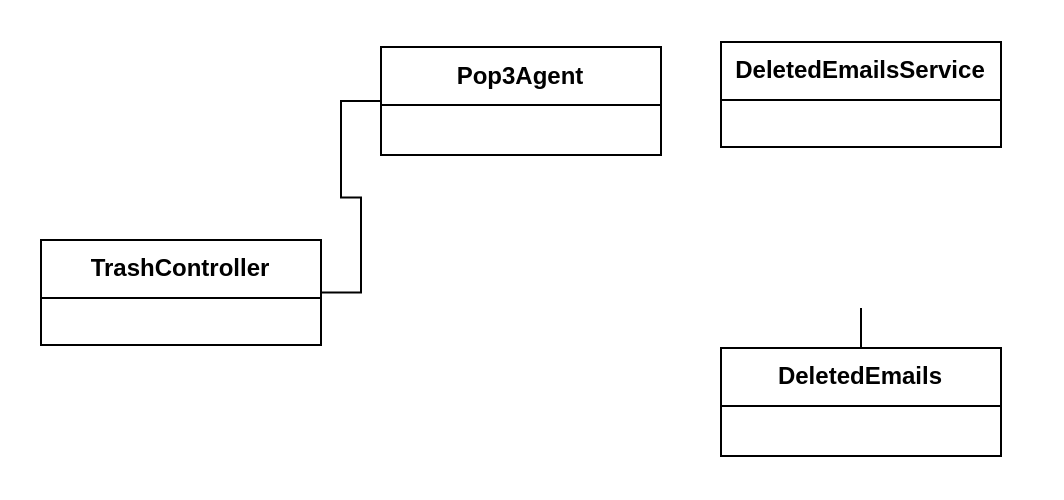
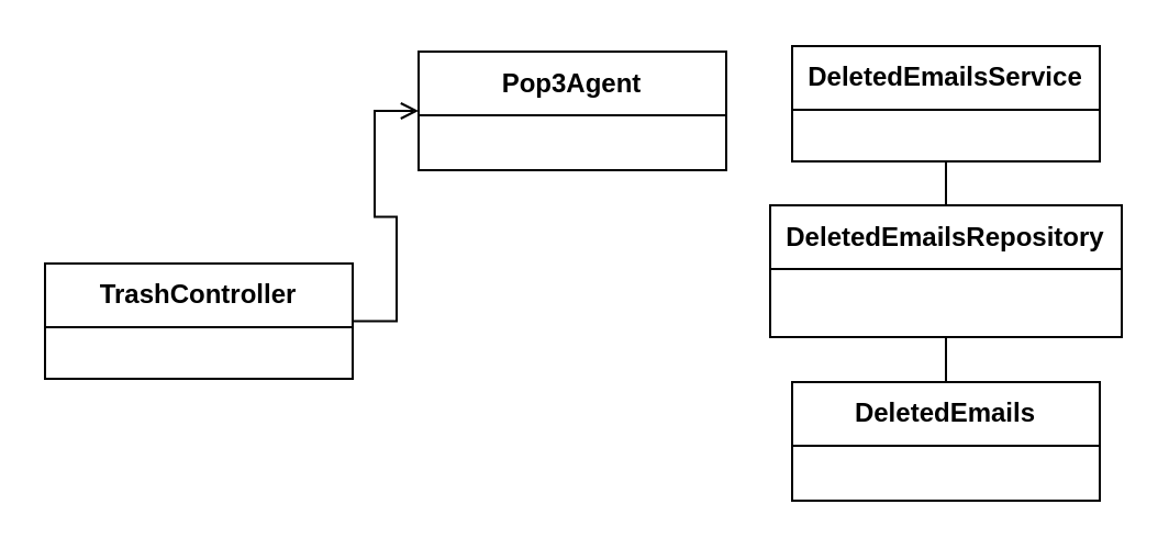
  <mxCell id="0" />
  <mxCell id="1" parent="0" />
- <mxCell id="2" style="edgeStyle=orthogonalEdgeStyle;rounded=0;orthogonalLoop=1;jettySize=auto;html=1;exitX=1;exitY=0.5;exitDx=0;exitDy=0;entryX=0;entryY=0.5;entryDx=0;entryDy=0;endArrow=none;endFill=0;" parent="1" source="3" target="4" edge="1"><mxGeometry relative="1" as="geometry" /></mxCell>
+ <mxCell id="2" style="edgeStyle=orthogonalEdgeStyle;rounded=0;orthogonalLoop=1;jettySize=auto;html=1;exitX=1;exitY=0.5;exitDx=0;exitDy=0;entryX=0;entryY=0.5;entryDx=0;entryDy=0;endArrow=open;endFill=0;" parent="1" source="3" target="4" edge="1"><mxGeometry relative="1" as="geometry" /></mxCell>
  <mxCell id="3" value="TrashController" style="swimlane;fontStyle=1;align=center;verticalAlign=middle;childLayout=stackLayout;horizontal=1;startSize=29;horizontalStack=0;resizeParent=1;resizeParentMax=0;resizeLast=0;collapsible=0;marginBottom=0;html=1;whiteSpace=wrap;" parent="1" vertex="1"><mxGeometry x="20" y="119.5" width="140" height="52.5" as="geometry" /></mxCell>
  <mxCell id="4" value="&lt;div&gt;&lt;span style=&quot;background-color: initial;&quot;&gt;Pop3Agent&lt;/span&gt;&lt;br&gt;&lt;/div&gt;" style="swimlane;fontStyle=1;align=center;verticalAlign=middle;childLayout=stackLayout;horizontal=1;startSize=29;horizontalStack=0;resizeParent=1;resizeParentMax=0;resizeLast=0;collapsible=0;marginBottom=0;html=1;whiteSpace=wrap;" parent="1" vertex="1"><mxGeometry x="190" y="23" width="140" height="54" as="geometry" /></mxCell>
+ <mxCell id="5" style="edgeStyle=orthogonalEdgeStyle;rounded=0;orthogonalLoop=1;jettySize=auto;html=1;entryX=0.5;entryY=0;entryDx=0;entryDy=0;endArrow=none;endFill=0;" parent="1" source="6" target="7" edge="1"><mxGeometry relative="1" as="geometry" /></mxCell>
  <mxCell id="6" value="DeletedEmailsService" style="swimlane;fontStyle=1;align=center;verticalAlign=middle;childLayout=stackLayout;horizontal=1;startSize=29;horizontalStack=0;resizeParent=1;resizeParentMax=0;resizeLast=0;collapsible=0;marginBottom=0;html=1;whiteSpace=wrap;" parent="1" vertex="1"><mxGeometry x="360" y="20.5" width="140" height="52.5" as="geometry" /></mxCell>
+ <mxCell id="7" value="DeletedEmailsRepository" style="swimlane;fontStyle=1;align=center;verticalAlign=middle;childLayout=stackLayout;horizontal=1;startSize=29;horizontalStack=0;resizeParent=1;resizeParentMax=0;resizeLast=0;collapsible=0;marginBottom=0;html=1;whiteSpace=wrap;" parent="1" vertex="1"><mxGeometry x="350" y="93" width="160" height="60" as="geometry" /></mxCell>
  <mxCell id="8" style="edgeStyle=orthogonalEdgeStyle;rounded=0;orthogonalLoop=1;jettySize=auto;html=1;endArrow=none;endFill=0;" parent="1" source="9" edge="1"><mxGeometry relative="1" as="geometry"><mxPoint x="430" y="173" as="targetPoint" /></mxGeometry></mxCell>
  <mxCell id="9" value="DeletedEmails" style="swimlane;fontStyle=1;align=center;verticalAlign=middle;childLayout=stackLayout;horizontal=1;startSize=29;horizontalStack=0;resizeParent=1;resizeParentMax=0;resizeLast=0;collapsible=0;marginBottom=0;html=1;whiteSpace=wrap;" parent="1" vertex="1"><mxGeometry x="360" y="173.5" width="140" height="54" as="geometry" /></mxCell>
